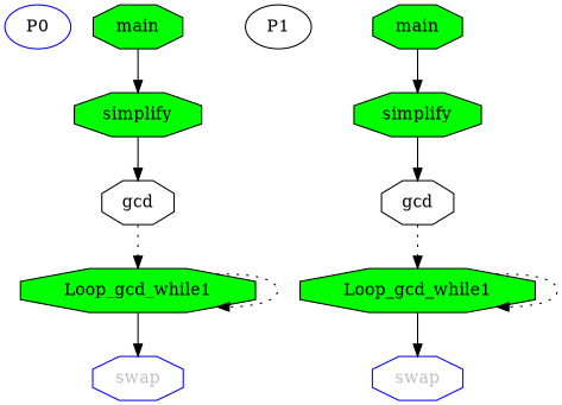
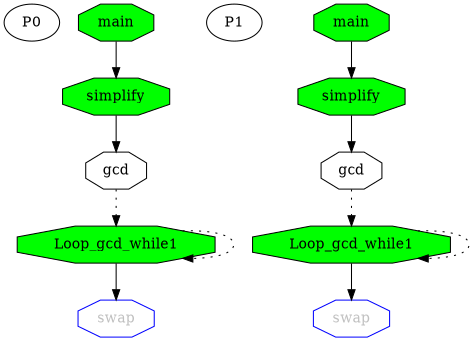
  digraph {
    node [color=black fillcolor=green fontcolor=black shape=octagon style=filled]
-   n1 [color=blue label=P0 fillcolor="" fontcolor="" shape="" style=""]
+   n1 [label=P0 fillcolor="" fontcolor="" shape="" style=""]
    n2 [label=simplify]
    n3 [fillcolor=white label=gcd]
    n4 [label=main]
    n5 [label=Loop_gcd_while1]
    n6 [color=blue fillcolor=white fontcolor=grey label=swap]
    n7 [label=P1 fillcolor="" fontcolor="" shape="" style=""]
    n8 [label=simplify]
    n9 [fillcolor=white label=gcd]
    n10 [label=main]
    n11 [label=Loop_gcd_while1]
    n12 [color=blue fillcolor=white fontcolor=grey label=swap]
    subgraph sub_1 {
      n1
      n2
      n3
      n4
      n5
      n6
    }
    subgraph sub_2 {
      n7
      n8
      n9
      n10
      n11
      n12
    }
    n2 -> n3
    n3 -> n5 [style=dotted]
    n4 -> n2
    n5 -> n5 [style=dotted]
    n5 -> n6
    n8 -> n9
    n9 -> n11 [style=dotted]
    n10 -> n8
    n11 -> n11 [style=dotted]
    n11 -> n12
  }
